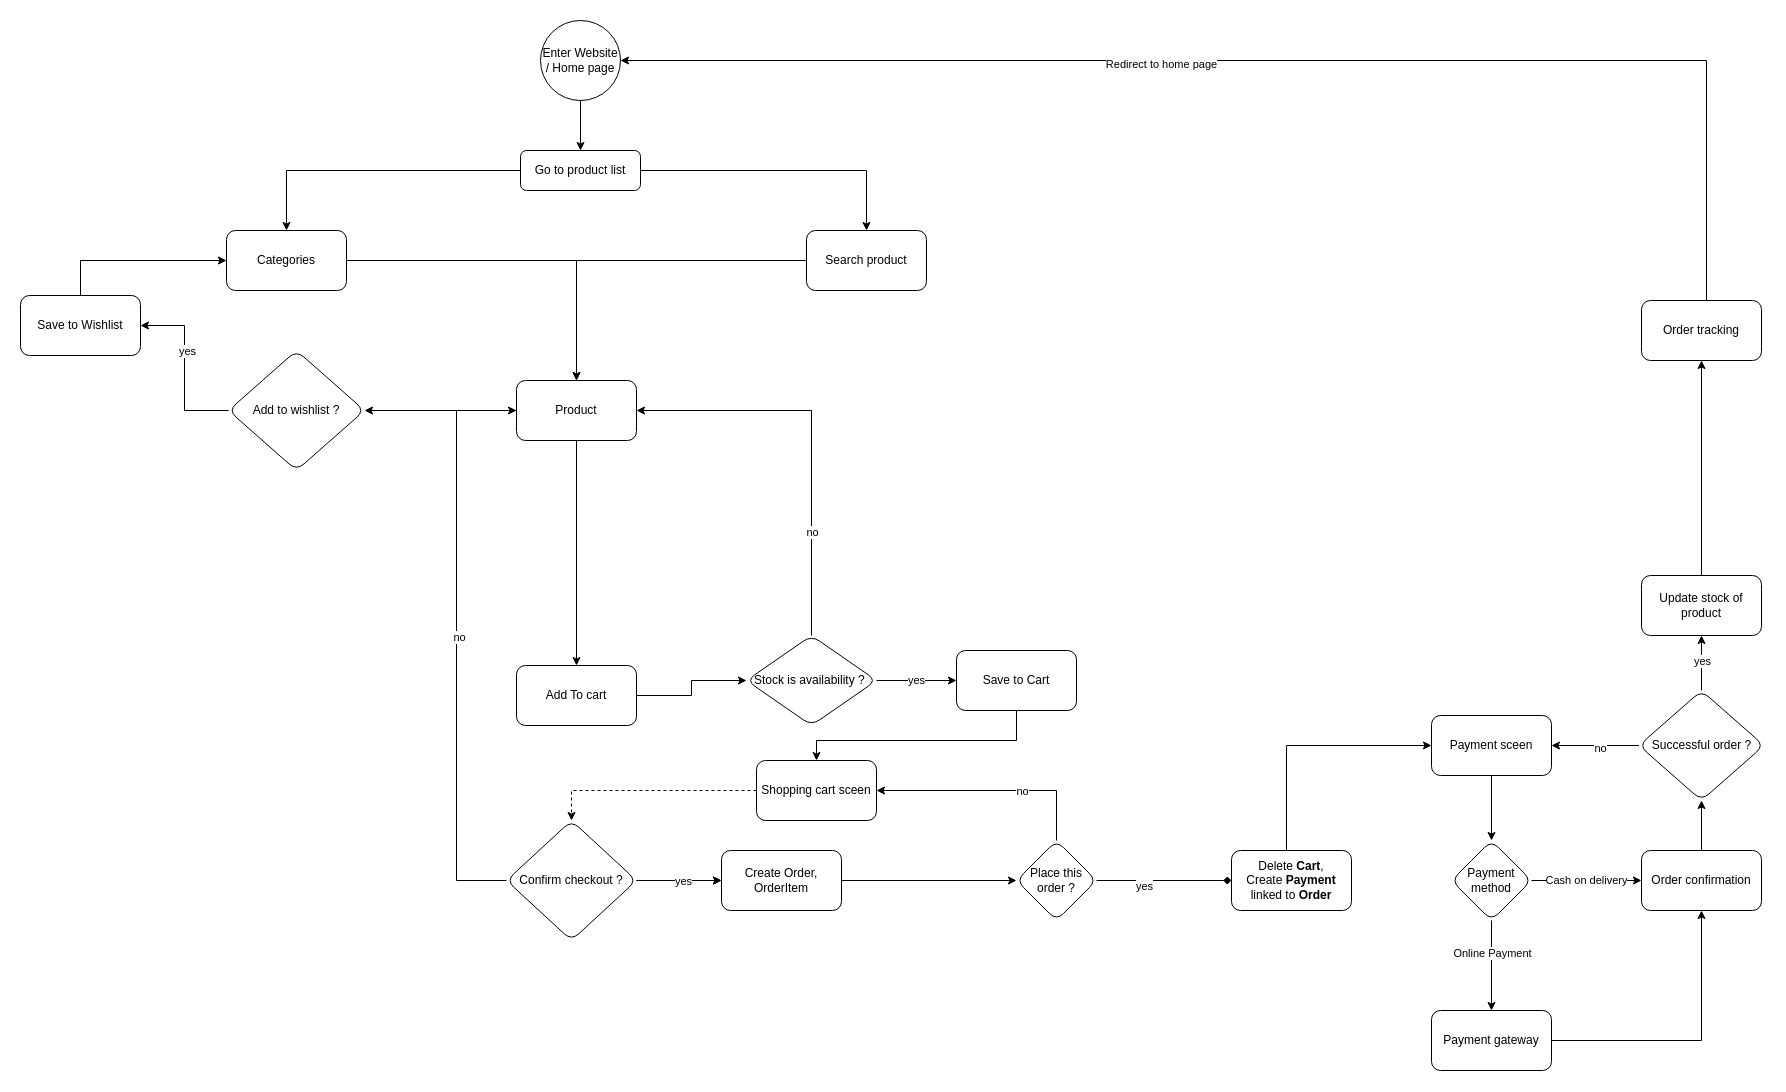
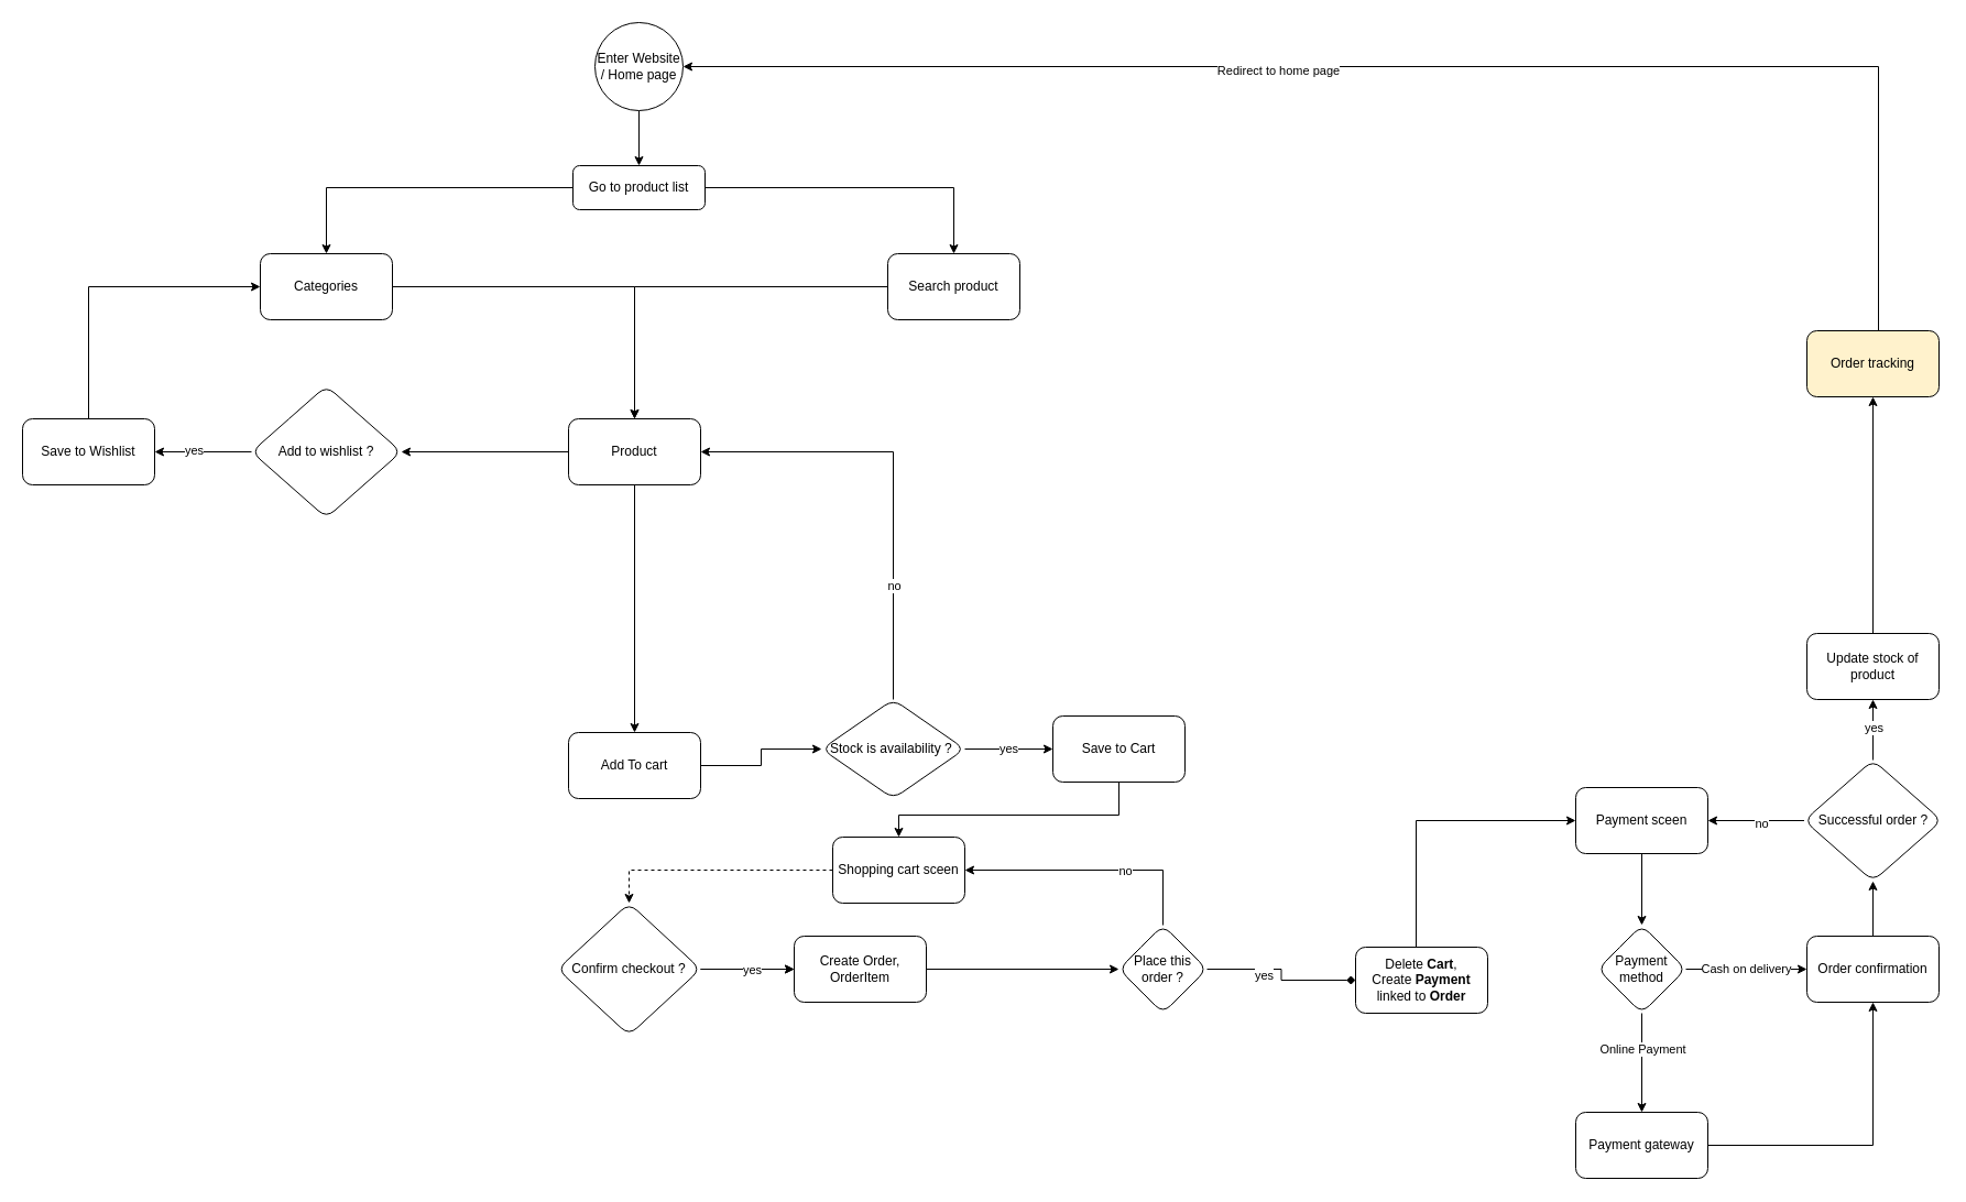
  <mxCell id="0" />
  <mxCell id="1" parent="0" />
  <mxCell id="2" value="" style="edgeStyle=orthogonalEdgeStyle;rounded=0;orthogonalLoop=1;jettySize=auto;html=1;" edge="1" parent="1" source="4" target="8"><mxGeometry relative="1" as="geometry" /></mxCell>
  <mxCell id="3" value="" style="edgeStyle=orthogonalEdgeStyle;rounded=0;orthogonalLoop=1;jettySize=auto;html=1;" edge="1" parent="1" source="4" target="10"><mxGeometry relative="1" as="geometry" /></mxCell>
  <mxCell id="4" value="Go to product list" style="rounded=1;whiteSpace=wrap;html=1;fontSize=12;glass=0;strokeWidth=1;shadow=0;" parent="1" vertex="1"><mxGeometry x="520" y="150" width="120" height="40" as="geometry" /></mxCell>
  <mxCell id="5" style="edgeStyle=orthogonalEdgeStyle;rounded=0;orthogonalLoop=1;jettySize=auto;html=1;entryX=0.5;entryY=0;entryDx=0;entryDy=0;" edge="1" parent="1" source="6" target="4"><mxGeometry relative="1" as="geometry" /></mxCell>
  <mxCell id="6" value="Enter Website / Home page" style="ellipse;whiteSpace=wrap;html=1;aspect=fixed;" vertex="1" parent="1"><mxGeometry x="540" y="20" width="80" height="80" as="geometry" /></mxCell>
  <mxCell id="7" style="edgeStyle=orthogonalEdgeStyle;rounded=0;orthogonalLoop=1;jettySize=auto;html=1;entryX=0.5;entryY=0;entryDx=0;entryDy=0;" edge="1" parent="1" source="8" target="13"><mxGeometry relative="1" as="geometry"><Array as="points"><mxPoint x="576" y="260" /></Array></mxGeometry></mxCell>
  <mxCell id="8" value="Search product" style="whiteSpace=wrap;html=1;rounded=1;glass=0;strokeWidth=1;shadow=0;" vertex="1" parent="1"><mxGeometry x="806" y="230" width="120" height="60" as="geometry" /></mxCell>
  <mxCell id="9" value="" style="edgeStyle=orthogonalEdgeStyle;rounded=0;orthogonalLoop=1;jettySize=auto;html=1;entryX=0.5;entryY=0;entryDx=0;entryDy=0;" edge="1" parent="1" source="10" target="13"><mxGeometry relative="1" as="geometry"><Array as="points"><mxPoint x="576" y="260" /></Array></mxGeometry></mxCell>
- <mxCell id="10" value="Categories" style="whiteSpace=wrap;html=1;rounded=1;glass=0;strokeWidth=1;shadow=0;" vertex="1" parent="1"><mxGeometry x="226" y="230" width="120" height="60" as="geometry" /></mxCell>
+ <mxCell id="10" value="Categories" style="whiteSpace=wrap;html=1;rounded=1;glass=0;strokeWidth=1;shadow=0;" vertex="1" parent="1"><mxGeometry x="236" y="230" width="120" height="60" as="geometry" /></mxCell>
  <mxCell id="11" value="" style="edgeStyle=orthogonalEdgeStyle;rounded=0;orthogonalLoop=1;jettySize=auto;html=1;" edge="1" parent="1" source="13" target="16"><mxGeometry relative="1" as="geometry" /></mxCell>
  <mxCell id="12" value="" style="edgeStyle=orthogonalEdgeStyle;rounded=0;orthogonalLoop=1;jettySize=auto;html=1;entryX=0.5;entryY=0;entryDx=0;entryDy=0;" edge="1" parent="1" source="13" target="18"><mxGeometry relative="1" as="geometry"><mxPoint x="576" y="490" as="targetPoint" /></mxGeometry></mxCell>
  <mxCell id="13" value="Product" style="whiteSpace=wrap;html=1;rounded=1;glass=0;strokeWidth=1;shadow=0;" vertex="1" parent="1"><mxGeometry x="516" y="380" width="120" height="60" as="geometry" /></mxCell>
  <mxCell id="14" value="" style="edgeStyle=orthogonalEdgeStyle;rounded=0;orthogonalLoop=1;jettySize=auto;html=1;" edge="1" parent="1" source="16" target="26"><mxGeometry relative="1" as="geometry" /></mxCell>
  <mxCell id="15" value="yes" style="edgeLabel;html=1;align=center;verticalAlign=middle;resizable=0;points=[];" vertex="1" connectable="0" parent="14"><mxGeometry x="0.204" y="-2" relative="1" as="geometry"><mxPoint as="offset" /></mxGeometry></mxCell>
  <mxCell id="16" value="Add to wishlist ?" style="rhombus;whiteSpace=wrap;html=1;rounded=1;glass=0;strokeWidth=1;shadow=0;" vertex="1" parent="1"><mxGeometry x="228" y="350" width="136" height="120" as="geometry" /></mxCell>
  <mxCell id="17" value="" style="edgeStyle=orthogonalEdgeStyle;rounded=0;orthogonalLoop=1;jettySize=auto;html=1;" edge="1" parent="1" source="18" target="52"><mxGeometry relative="1" as="geometry" /></mxCell>
  <mxCell id="18" value="Add To cart" style="whiteSpace=wrap;html=1;rounded=1;glass=0;strokeWidth=1;shadow=0;" vertex="1" parent="1"><mxGeometry x="516" y="665" width="120" height="60" as="geometry" /></mxCell>
- <mxCell id="19" style="edgeStyle=orthogonalEdgeStyle;rounded=0;orthogonalLoop=1;jettySize=auto;html=1;" edge="1" parent="1" source="24" target="13"><mxGeometry relative="1" as="geometry"><Array as="points"><mxPoint x="456" y="880" /><mxPoint x="456" y="410" /></Array></mxGeometry></mxCell>
- <mxCell id="20" value="no" style="edgeLabel;html=1;align=center;verticalAlign=middle;resizable=0;points=[];" vertex="1" connectable="0" parent="19"><mxGeometry x="0.013" y="-2" relative="1" as="geometry"><mxPoint as="offset" /></mxGeometry></mxCell>
  <mxCell id="21" value="" style="edgeStyle=orthogonalEdgeStyle;rounded=0;orthogonalLoop=1;jettySize=auto;html=1;" edge="1" parent="1" source="24" target="30"><mxGeometry relative="1" as="geometry" /></mxCell>
  <mxCell id="22" value="" style="edgeStyle=orthogonalEdgeStyle;rounded=0;orthogonalLoop=1;jettySize=auto;html=1;" edge="1" parent="1" source="24" target="30"><mxGeometry relative="1" as="geometry" /></mxCell>
  <mxCell id="23" value="yes" style="edgeLabel;html=1;align=center;verticalAlign=middle;resizable=0;points=[];" vertex="1" connectable="0" parent="22"><mxGeometry x="0.082" relative="1" as="geometry"><mxPoint as="offset" /></mxGeometry></mxCell>
  <mxCell id="24" value="Confirm checkout ?" style="rhombus;whiteSpace=wrap;html=1;rounded=1;glass=0;strokeWidth=1;shadow=0;" vertex="1" parent="1"><mxGeometry x="506" y="820" width="130" height="120" as="geometry" /></mxCell>
  <mxCell id="25" style="edgeStyle=orthogonalEdgeStyle;rounded=0;orthogonalLoop=1;jettySize=auto;html=1;" edge="1" parent="1" source="26" target="10"><mxGeometry relative="1" as="geometry"><Array as="points"><mxPoint x="80" y="260" /></Array></mxGeometry></mxCell>
- <mxCell id="26" value="Save to Wishlist" style="whiteSpace=wrap;html=1;rounded=1;glass=0;strokeWidth=1;shadow=0;" vertex="1" parent="1"><mxGeometry x="20" y="295" width="120" height="60" as="geometry" /></mxCell>
+ <mxCell id="26" value="Save to Wishlist" style="whiteSpace=wrap;html=1;rounded=1;glass=0;strokeWidth=1;shadow=0;" vertex="1" parent="1"><mxGeometry x="20" y="380" width="120" height="60" as="geometry" /></mxCell>
  <mxCell id="27" style="edgeStyle=orthogonalEdgeStyle;rounded=0;orthogonalLoop=1;jettySize=auto;html=1;" edge="1" parent="1" source="28" target="63"><mxGeometry relative="1" as="geometry"><Array as="points"><mxPoint x="1016" y="740" /><mxPoint x="816" y="740" /></Array></mxGeometry></mxCell>
  <mxCell id="28" value="Save to Cart" style="whiteSpace=wrap;html=1;rounded=1;glass=0;strokeWidth=1;shadow=0;" vertex="1" parent="1"><mxGeometry x="956" y="650" width="120" height="60" as="geometry" /></mxCell>
  <mxCell id="29" value="" style="edgeStyle=orthogonalEdgeStyle;rounded=0;orthogonalLoop=1;jettySize=auto;html=1;entryX=0;entryY=0.5;entryDx=0;entryDy=0;" edge="1" parent="1" source="30" target="35"><mxGeometry relative="1" as="geometry"><mxPoint x="921" y="880" as="targetPoint" /></mxGeometry></mxCell>
  <mxCell id="30" value="Create Order, OrderItem" style="whiteSpace=wrap;html=1;rounded=1;glass=0;strokeWidth=1;shadow=0;" vertex="1" parent="1"><mxGeometry x="721" y="850" width="120" height="60" as="geometry" /></mxCell>
  <mxCell id="31" value="" style="edgeStyle=orthogonalEdgeStyle;rounded=0;orthogonalLoop=1;jettySize=auto;html=1;endArrow=diamond;" edge="1" parent="1" source="35" target="37"><mxGeometry relative="1" as="geometry" /></mxCell>
  <mxCell id="32" value="yes" style="edgeLabel;html=1;align=center;verticalAlign=middle;resizable=0;points=[];" vertex="1" connectable="0" parent="31"><mxGeometry x="-0.3" y="-5" relative="1" as="geometry"><mxPoint as="offset" /></mxGeometry></mxCell>
  <mxCell id="33" style="edgeStyle=orthogonalEdgeStyle;rounded=0;orthogonalLoop=1;jettySize=auto;html=1;" edge="1" parent="1" source="35" target="63"><mxGeometry relative="1" as="geometry"><Array as="points"><mxPoint x="1056" y="790" /></Array></mxGeometry></mxCell>
  <mxCell id="34" value="no" style="edgeLabel;html=1;align=center;verticalAlign=middle;resizable=0;points=[];" vertex="1" connectable="0" parent="33"><mxGeometry x="-0.263" relative="1" as="geometry"><mxPoint as="offset" /></mxGeometry></mxCell>
  <mxCell id="35" value="Place this order ?" style="rhombus;whiteSpace=wrap;html=1;rounded=1;glass=0;strokeWidth=1;shadow=0;" vertex="1" parent="1"><mxGeometry x="1016" y="840" width="80" height="80" as="geometry" /></mxCell>
  <mxCell id="36" style="edgeStyle=orthogonalEdgeStyle;rounded=0;orthogonalLoop=1;jettySize=auto;html=1;" edge="1" parent="1" source="37" target="61"><mxGeometry relative="1" as="geometry"><Array as="points"><mxPoint x="1286" y="745" /></Array></mxGeometry></mxCell>
- <mxCell id="37" value="Delete &lt;b&gt;Cart&lt;/b&gt;,&lt;div&gt;Create &lt;b&gt;Payment&lt;/b&gt; linked to &lt;b&gt;Order&lt;/b&gt;&lt;/div&gt;" style="whiteSpace=wrap;html=1;rounded=1;glass=0;strokeWidth=1;shadow=0;" vertex="1" parent="1"><mxGeometry x="1231" y="850" width="120" height="60" as="geometry" /></mxCell>
+ <mxCell id="37" value="Delete &lt;b&gt;Cart&lt;/b&gt;,&lt;div&gt;Create &lt;b&gt;Payment&lt;/b&gt; linked to &lt;b&gt;Order&lt;/b&gt;&lt;/div&gt;" style="whiteSpace=wrap;html=1;rounded=1;glass=0;strokeWidth=1;shadow=0;" vertex="1" parent="1"><mxGeometry x="1231" y="860" width="120" height="60" as="geometry" /></mxCell>
  <mxCell id="38" value="" style="edgeStyle=orthogonalEdgeStyle;rounded=0;orthogonalLoop=1;jettySize=auto;html=1;" edge="1" parent="1" source="41" target="43"><mxGeometry relative="1" as="geometry" /></mxCell>
  <mxCell id="39" value="Online Payment" style="edgeLabel;html=1;align=center;verticalAlign=middle;resizable=0;points=[];" vertex="1" connectable="0" parent="38"><mxGeometry x="-0.296" relative="1" as="geometry"><mxPoint as="offset" /></mxGeometry></mxCell>
  <mxCell id="40" value="Cash on delivery" style="edgeStyle=orthogonalEdgeStyle;rounded=0;orthogonalLoop=1;jettySize=auto;html=1;" edge="1" parent="1" source="41" target="45"><mxGeometry relative="1" as="geometry" /></mxCell>
  <mxCell id="41" value="Payment method" style="rhombus;whiteSpace=wrap;html=1;rounded=1;glass=0;strokeWidth=1;shadow=0;" vertex="1" parent="1"><mxGeometry x="1451" y="840" width="80" height="80" as="geometry" /></mxCell>
  <mxCell id="42" style="edgeStyle=orthogonalEdgeStyle;rounded=0;orthogonalLoop=1;jettySize=auto;html=1;entryX=0.5;entryY=1;entryDx=0;entryDy=0;" edge="1" parent="1" source="43" target="45"><mxGeometry relative="1" as="geometry"><Array as="points"><mxPoint x="1701" y="1040" /></Array></mxGeometry></mxCell>
  <mxCell id="43" value="Payment gateway" style="whiteSpace=wrap;html=1;rounded=1;glass=0;strokeWidth=1;shadow=0;" vertex="1" parent="1"><mxGeometry x="1431" y="1010" width="120" height="60" as="geometry" /></mxCell>
  <mxCell id="44" value="" style="edgeStyle=orthogonalEdgeStyle;rounded=0;orthogonalLoop=1;jettySize=auto;html=1;" edge="1" parent="1" source="45" target="57"><mxGeometry relative="1" as="geometry" /></mxCell>
  <mxCell id="45" value="Order confirmation" style="whiteSpace=wrap;html=1;rounded=1;glass=0;strokeWidth=1;shadow=0;" vertex="1" parent="1"><mxGeometry x="1641" y="850" width="120" height="60" as="geometry" /></mxCell>
  <mxCell id="46" style="edgeStyle=orthogonalEdgeStyle;rounded=0;orthogonalLoop=1;jettySize=auto;html=1;" edge="1" parent="1" source="48" target="6"><mxGeometry relative="1" as="geometry"><Array as="points"><mxPoint x="1706" y="60" /></Array></mxGeometry></mxCell>
  <mxCell id="47" value="Redirect to home page" style="edgeLabel;html=1;align=center;verticalAlign=middle;resizable=0;points=[];" vertex="1" connectable="0" parent="46"><mxGeometry x="0.186" y="3" relative="1" as="geometry"><mxPoint as="offset" /></mxGeometry></mxCell>
- <mxCell id="48" value="Order tracking" style="whiteSpace=wrap;html=1;rounded=1;glass=0;strokeWidth=1;shadow=0;" vertex="1" parent="1"><mxGeometry x="1641" y="300" width="120" height="60" as="geometry" /></mxCell>
+ <mxCell id="48" value="Order tracking" style="whiteSpace=wrap;html=1;rounded=1;glass=0;strokeWidth=1;shadow=0;fillColor=#fff2cc;" vertex="1" parent="1"><mxGeometry x="1641" y="300" width="120" height="60" as="geometry" /></mxCell>
  <mxCell id="49" value="yes" style="edgeStyle=orthogonalEdgeStyle;rounded=0;orthogonalLoop=1;jettySize=auto;html=1;" edge="1" parent="1" source="52" target="28"><mxGeometry relative="1" as="geometry" /></mxCell>
  <mxCell id="50" style="edgeStyle=orthogonalEdgeStyle;rounded=0;orthogonalLoop=1;jettySize=auto;html=1;" edge="1" parent="1" source="52" target="13"><mxGeometry relative="1" as="geometry"><Array as="points"><mxPoint x="811" y="410" /></Array></mxGeometry></mxCell>
  <mxCell id="51" value="no" style="edgeLabel;html=1;align=center;verticalAlign=middle;resizable=0;points=[];" vertex="1" connectable="0" parent="50"><mxGeometry x="-0.48" relative="1" as="geometry"><mxPoint as="offset" /></mxGeometry></mxCell>
  <mxCell id="52" value="Stock is availability ?&amp;nbsp;" style="rhombus;whiteSpace=wrap;html=1;rounded=1;glass=0;strokeWidth=1;shadow=0;" vertex="1" parent="1"><mxGeometry x="746" y="635" width="130" height="90" as="geometry" /></mxCell>
  <mxCell id="53" value="" style="edgeStyle=orthogonalEdgeStyle;rounded=0;orthogonalLoop=1;jettySize=auto;html=1;" edge="1" parent="1" source="57" target="59"><mxGeometry relative="1" as="geometry" /></mxCell>
  <mxCell id="54" value="yes" style="edgeLabel;html=1;align=center;verticalAlign=middle;resizable=0;points=[];" vertex="1" connectable="0" parent="53"><mxGeometry x="0.108" relative="1" as="geometry"><mxPoint as="offset" /></mxGeometry></mxCell>
  <mxCell id="55" style="edgeStyle=orthogonalEdgeStyle;rounded=0;orthogonalLoop=1;jettySize=auto;html=1;entryX=1;entryY=0.5;entryDx=0;entryDy=0;" edge="1" parent="1" source="57" target="61"><mxGeometry relative="1" as="geometry" /></mxCell>
  <mxCell id="56" value="no" style="edgeLabel;html=1;align=center;verticalAlign=middle;resizable=0;points=[];" vertex="1" connectable="0" parent="55"><mxGeometry x="-0.109" y="2" relative="1" as="geometry"><mxPoint as="offset" /></mxGeometry></mxCell>
  <mxCell id="57" value="Successful order ?" style="rhombus;whiteSpace=wrap;html=1;rounded=1;glass=0;strokeWidth=1;shadow=0;" vertex="1" parent="1"><mxGeometry x="1638.5" y="690" width="125" height="110" as="geometry" /></mxCell>
  <mxCell id="58" style="edgeStyle=orthogonalEdgeStyle;rounded=0;orthogonalLoop=1;jettySize=auto;html=1;entryX=0.5;entryY=1;entryDx=0;entryDy=0;" edge="1" parent="1" source="59" target="48"><mxGeometry relative="1" as="geometry" /></mxCell>
  <mxCell id="59" value="Update stock of product" style="whiteSpace=wrap;html=1;rounded=1;glass=0;strokeWidth=1;shadow=0;" vertex="1" parent="1"><mxGeometry x="1641" y="575" width="120" height="60" as="geometry" /></mxCell>
  <mxCell id="60" style="edgeStyle=orthogonalEdgeStyle;rounded=0;orthogonalLoop=1;jettySize=auto;html=1;" edge="1" parent="1" source="61" target="41"><mxGeometry relative="1" as="geometry" /></mxCell>
  <mxCell id="61" value="Payment sceen" style="rounded=1;whiteSpace=wrap;html=1;" vertex="1" parent="1"><mxGeometry x="1431" y="715" width="120" height="60" as="geometry" /></mxCell>
  <mxCell id="62" style="edgeStyle=orthogonalEdgeStyle;rounded=0;orthogonalLoop=1;jettySize=auto;html=1;dashed=1;" edge="1" parent="1" source="63" target="24"><mxGeometry relative="1" as="geometry"><Array as="points"><mxPoint x="571" y="790" /></Array></mxGeometry></mxCell>
  <mxCell id="63" value="Shopping cart sceen" style="rounded=1;whiteSpace=wrap;html=1;" vertex="1" parent="1"><mxGeometry x="756" y="760" width="120" height="60" as="geometry" /></mxCell>
